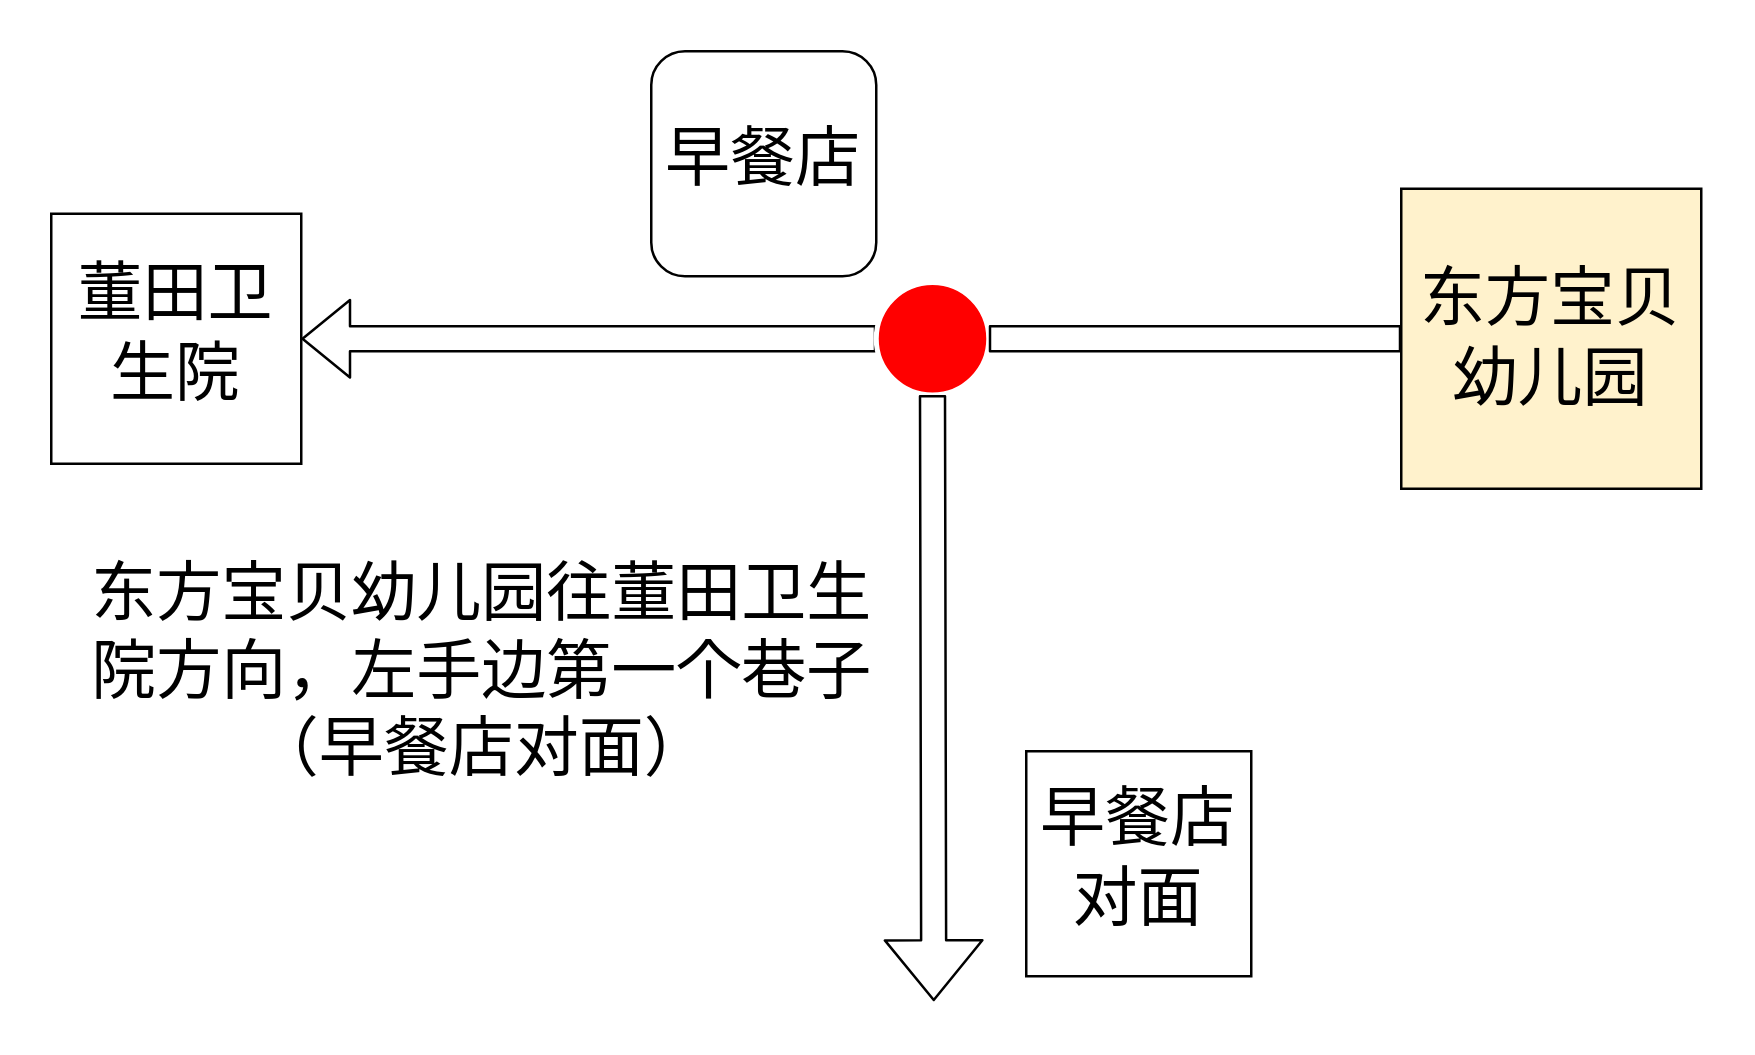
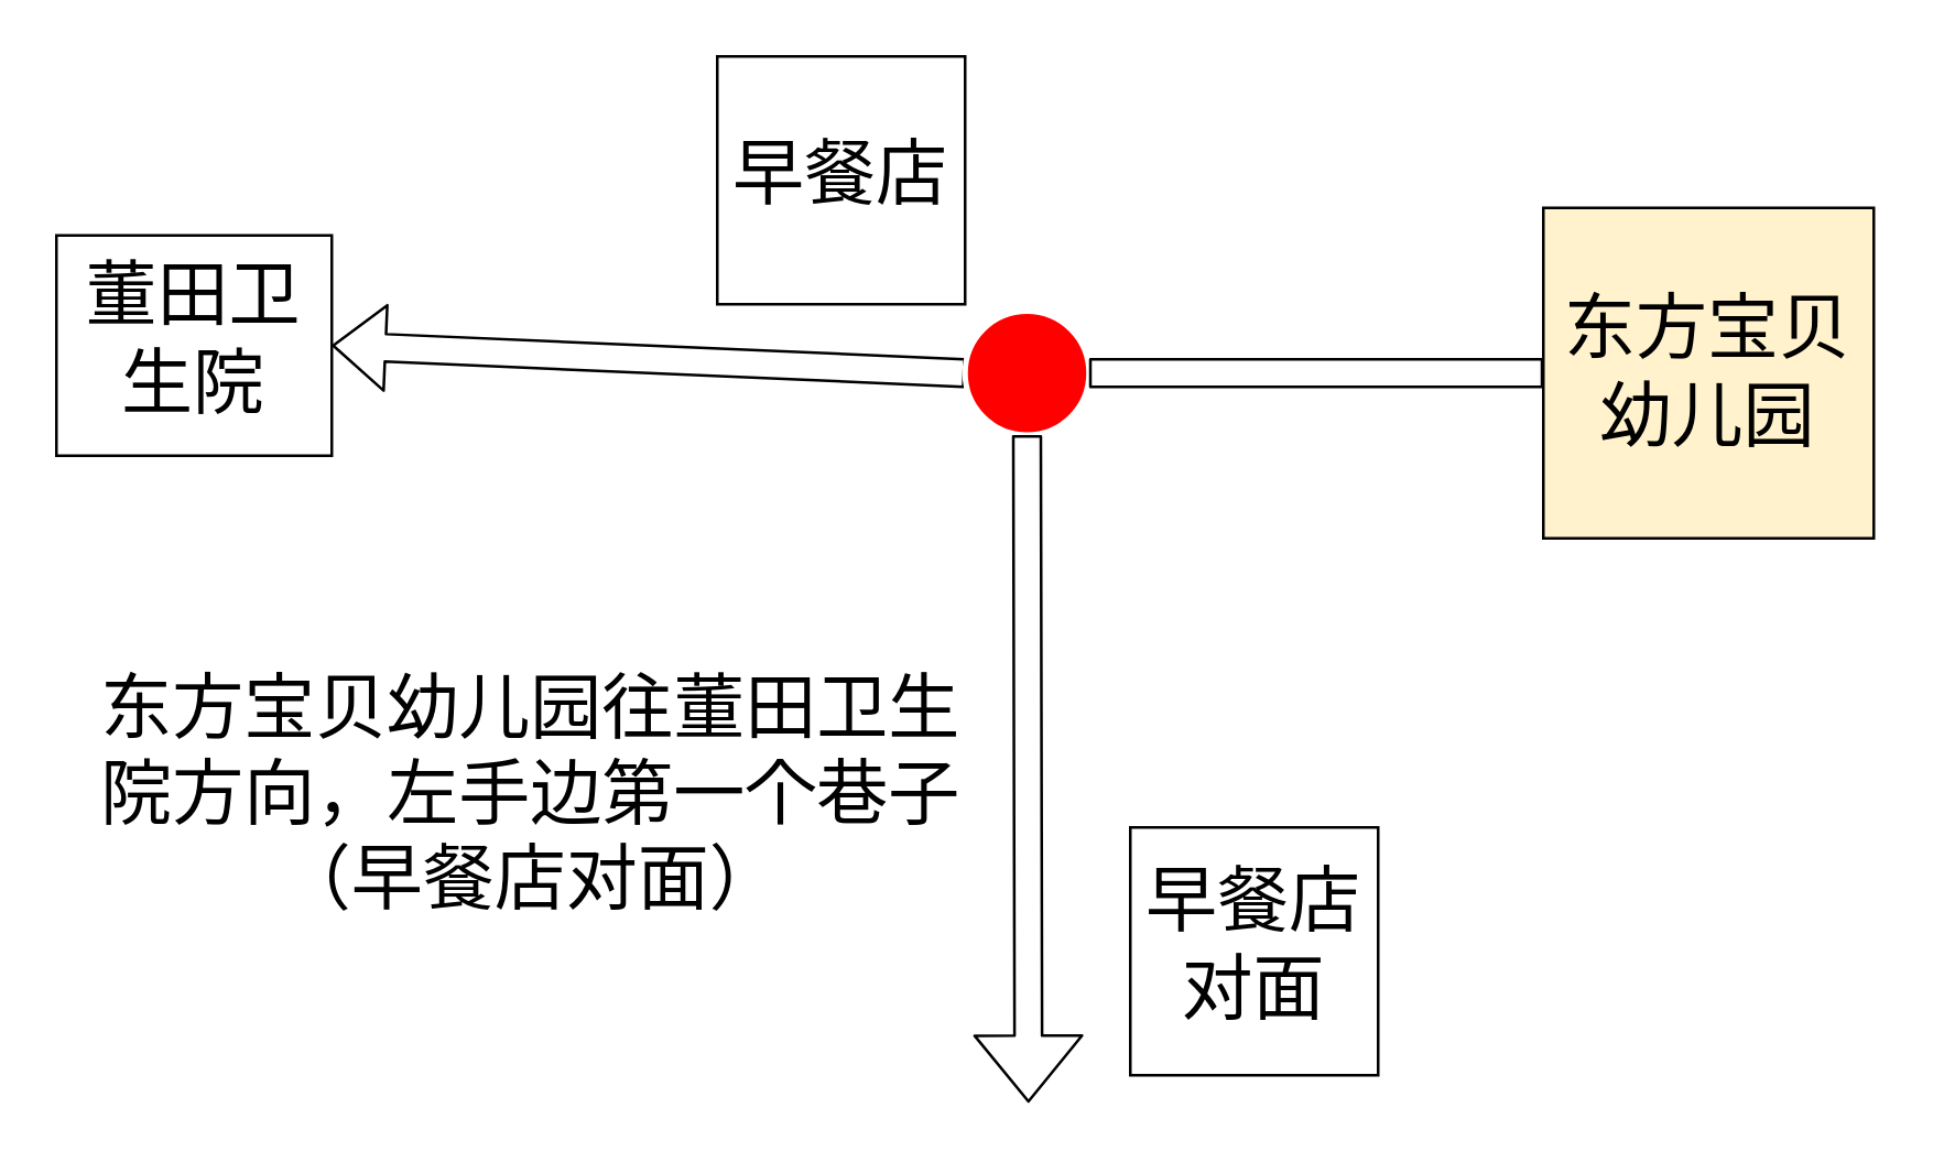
  <mxCell id="0" />
  <mxCell id="1" parent="0" />
  <mxCell id="2" value="&lt;h1 style=&quot;line-height: 1.2&quot;&gt;&lt;font face=&quot;微软雅黑&quot; size=&quot;1&quot;&gt;&lt;span style=&quot;font-weight: normal ; font-size: 26px&quot;&gt;东方宝贝幼儿园&lt;/span&gt;&lt;/font&gt;&lt;/h1&gt;" style="whiteSpace=wrap;html=1;aspect=fixed;align=center;fillColor=#fff2cc;" vertex="1" parent="1"><mxGeometry x="560" y="75" width="120" height="120" as="geometry" /></mxCell>
- <mxCell id="3" value="董田卫生院" style="whiteSpace=wrap;html=1;aspect=fixed;fontFamily=Courier New;fontSize=26;" vertex="1" parent="1"><mxGeometry x="20" y="85" width="100" height="100" as="geometry" /></mxCell>
+ <mxCell id="3" value="董田卫生院" style="whiteSpace=wrap;html=1;aspect=fixed;fontFamily=Courier New;fontSize=26;" vertex="1" parent="1"><mxGeometry x="20" y="85" width="100" height="80" as="geometry" /></mxCell>
  <mxCell id="4" value="" style="shape=flexArrow;endArrow=classic;html=1;fontFamily=Courier New;fontSize=26;exitX=0;exitY=0.5;exitDx=0;exitDy=0;entryX=1;entryY=0.5;entryDx=0;entryDy=0;startArrow=none;" edge="1" parent="1" source="6" target="3"><mxGeometry width="50" height="50" relative="1" as="geometry"><mxPoint x="300" y="170" as="sourcePoint" /><mxPoint x="350" y="120" as="targetPoint" /></mxGeometry></mxCell>
  <mxCell id="5" value="早餐店对面" style="whiteSpace=wrap;html=1;aspect=fixed;fontFamily=Courier New;fontSize=26;" vertex="1" parent="1"><mxGeometry x="410" y="300" width="90" height="90" as="geometry" /></mxCell>
  <mxCell id="6" value="" style="ellipse;whiteSpace=wrap;html=1;aspect=fixed;fontFamily=Courier New;fontSize=26;fillColor=#FF0000;fontColor=#ffffff;strokeColor=#FFFFFF;gradientColor=none;strokeWidth=2;" vertex="1" parent="1"><mxGeometry x="350" y="112.5" width="45" height="45" as="geometry" /></mxCell>
  <mxCell id="7" value="" style="shape=flexArrow;endArrow=none;html=1;fontFamily=Courier New;fontSize=26;exitX=0;exitY=0.5;exitDx=0;exitDy=0;entryX=1;entryY=0.5;entryDx=0;entryDy=0;" edge="1" parent="1" source="2" target="6"><mxGeometry width="50" height="50" relative="1" as="geometry"><mxPoint x="560" y="135" as="sourcePoint" /><mxPoint x="120" y="135" as="targetPoint" /></mxGeometry></mxCell>
- <mxCell id="8" value="早餐店" style="whiteSpace=wrap;html=1;aspect=fixed;fontFamily=Courier New;fontSize=26;rounded=1;" vertex="1" parent="1"><mxGeometry x="260" y="20" width="90" height="90" as="geometry" /></mxCell>
+ <mxCell id="8" value="早餐店" style="whiteSpace=wrap;html=1;aspect=fixed;fontFamily=Courier New;fontSize=26;" vertex="1" parent="1"><mxGeometry x="260" y="20" width="90" height="90" as="geometry" /></mxCell>
  <mxCell id="9" value="" style="shape=flexArrow;endArrow=classic;html=1;fontFamily=Courier New;fontSize=26;exitX=0.5;exitY=1;exitDx=0;exitDy=0;endWidth=28;endSize=7.63;" edge="1" parent="1" source="6"><mxGeometry width="50" height="50" relative="1" as="geometry"><mxPoint x="300" y="140" as="sourcePoint" /><mxPoint x="373" y="400" as="targetPoint" /></mxGeometry></mxCell>
- <mxCell id="10" value="东方宝贝幼儿园往董田卫生院方向，左手边第一个巷子（早餐店对面）" style="text;html=1;strokeColor=none;fillColor=none;align=center;verticalAlign=middle;whiteSpace=wrap;rounded=0;fontFamily=Courier New;fontSize=26;" vertex="1" parent="1"><mxGeometry x="30" y="200" width="325" height="140" as="geometry" /></mxCell>
+ <mxCell id="10" value="东方宝贝幼儿园往董田卫生院方向，左手边第一个巷子（早餐店对面）" style="text;html=1;strokeColor=none;fillColor=none;align=center;verticalAlign=middle;whiteSpace=wrap;rounded=0;fontFamily=Courier New;fontSize=26;" vertex="1" parent="1"><mxGeometry x="30" y="220" width="325" height="140" as="geometry" /></mxCell>
